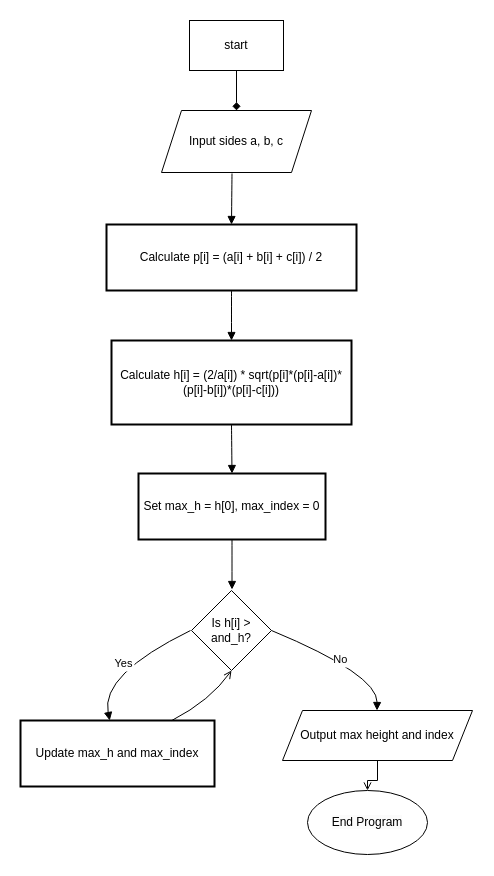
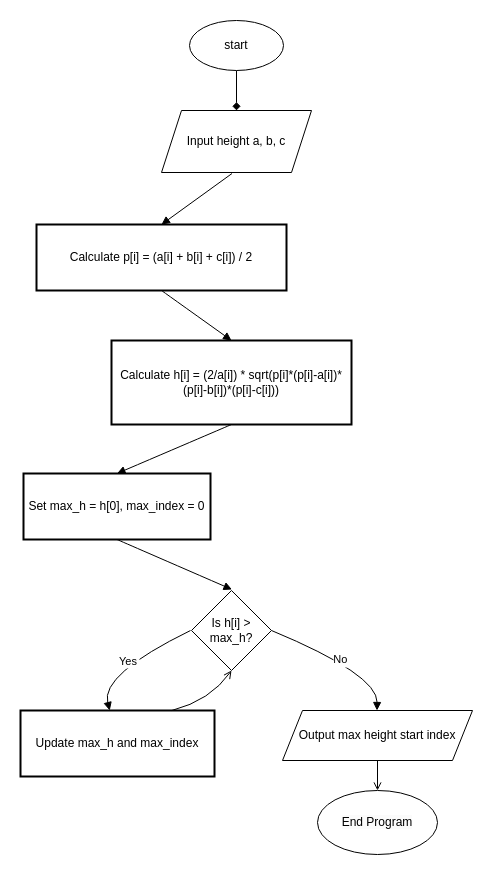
  <mxCell id="0" />
  <mxCell id="1" parent="0" />
- <mxCell id="2" value="Calculate p[i] = (a[i] + b[i] + c[i]) / 2" style="whiteSpace=wrap;strokeWidth=2;" vertex="1" parent="1"><mxGeometry x="106" y="224" width="250" height="66" as="geometry" /></mxCell>
+ <mxCell id="2" value="Calculate p[i] = (a[i] + b[i] + c[i]) / 2" style="whiteSpace=wrap;strokeWidth=2;" vertex="1" parent="1"><mxGeometry x="36" y="224" width="250" height="66" as="geometry" /></mxCell>
  <mxCell id="3" value="Calculate h[i] = (2/a[i]) * sqrt(p[i]*(p[i]-a[i])*(p[i]-b[i])*(p[i]-c[i]))" style="whiteSpace=wrap;strokeWidth=2;" vertex="1" parent="1"><mxGeometry x="111" y="340" width="240" height="84" as="geometry" /></mxCell>
- <mxCell id="4" value="Set max_h = h[0], max_index = 0" style="whiteSpace=wrap;strokeWidth=2;" vertex="1" parent="1"><mxGeometry x="138" y="473" width="187" height="66" as="geometry" /></mxCell>
- <mxCell id="5" value="Update max_h and max_index" style="whiteSpace=wrap;strokeWidth=2;" vertex="1" parent="1"><mxGeometry x="20" y="720" width="194" height="66" as="geometry" /></mxCell>
+ <mxCell id="4" value="Set max_h = h[0], max_index = 0" style="whiteSpace=wrap;strokeWidth=2;" vertex="1" parent="1"><mxGeometry x="23" y="473" width="187" height="66" as="geometry" /></mxCell>
+ <mxCell id="5" value="Update max_h and max_index" style="whiteSpace=wrap;strokeWidth=2;" vertex="1" parent="1"><mxGeometry x="20" y="710" width="194" height="66" as="geometry" /></mxCell>
  <mxCell id="6" value="" style="curved=1;startArrow=none;endArrow=block;exitX=0.5;exitY=1.01;entryX=0.5;entryY=-0.01;rounded=0;" edge="1" parent="1" target="2"><mxGeometry relative="1" as="geometry"><Array as="points" /><mxPoint x="231.5" y="173" as="sourcePoint" /></mxGeometry></mxCell>
  <mxCell id="7" value="" style="curved=1;startArrow=none;endArrow=block;exitX=0.5;exitY=0.99;entryX=0.5;entryY=0;rounded=0;" edge="1" parent="1" source="2" target="3"><mxGeometry relative="1" as="geometry"><Array as="points" /></mxGeometry></mxCell>
  <mxCell id="8" value="" style="curved=1;startArrow=none;endArrow=block;exitX=0.5;exitY=0.99;entryX=0.5;entryY=0;rounded=0;" edge="1" parent="1" source="3" target="4"><mxGeometry relative="1" as="geometry"><Array as="points" /></mxGeometry></mxCell>
  <mxCell id="9" value="" style="curved=1;startArrow=none;endArrow=block;exitX=0.5;exitY=1;entryX=0.5;entryY=0;rounded=0;" edge="1" parent="1" source="4"><mxGeometry relative="1" as="geometry"><Array as="points" /><mxPoint x="231.5" y="589" as="targetPoint" /></mxGeometry></mxCell>
  <mxCell id="10" value="Yes" style="curved=1;startArrow=none;endArrow=block;entryX=0.46;entryY=0;rounded=0;" edge="1" parent="1" target="5"><mxGeometry relative="1" as="geometry"><Array as="points"><mxPoint x="100" y="674" /></Array><mxPoint x="190" y="630" as="sourcePoint" /></mxGeometry></mxCell>
  <mxCell id="11" value="" style="curved=1;startArrow=none;endArrow=open;exitX=0.78;exitY=0;rounded=0;entryX=0.5;entryY=1;entryDx=0;entryDy=0;" edge="1" parent="1" source="5" target="13"><mxGeometry relative="1" as="geometry"><Array as="points"><mxPoint x="210" y="700" /></Array><mxPoint x="230" y="680" as="targetPoint" /></mxGeometry></mxCell>
  <mxCell id="12" value="No" style="curved=1;startArrow=none;endArrow=block;exitX=1;exitY=0.5;entryX=0.5;entryY=0;rounded=0;exitDx=0;exitDy=0;" edge="1" parent="1" source="13"><mxGeometry relative="1" as="geometry"><Array as="points"><mxPoint x="377" y="674" /></Array><mxPoint x="288.853" y="637" as="sourcePoint" /><mxPoint x="376.5" y="710" as="targetPoint" /></mxGeometry></mxCell>
- <mxCell id="13" value="Is h[i] &amp;gt; and_h?" style="rhombus;whiteSpace=wrap;html=1;" vertex="1" parent="1"><mxGeometry x="191" y="590" width="80" height="80" as="geometry" /></mxCell>
+ <mxCell id="13" value="Is h[i] &amp;gt; max_h?" style="rhombus;whiteSpace=wrap;html=1;" vertex="1" parent="1"><mxGeometry x="191" y="590" width="80" height="80" as="geometry" /></mxCell>
  <mxCell id="14" value="" style="edgeStyle=orthogonalEdgeStyle;rounded=0;orthogonalLoop=1;jettySize=auto;html=1;endArrow=open;" edge="1" parent="1" source="15" target="16"><mxGeometry relative="1" as="geometry" /></mxCell>
- <mxCell id="15" value="Output max height and index" style="shape=parallelogram;perimeter=parallelogramPerimeter;whiteSpace=wrap;html=1;fixedSize=1;" vertex="1" parent="1"><mxGeometry x="282" y="710" width="190" height="50" as="geometry" /></mxCell>
- <mxCell id="16" value="&lt;span style=&quot;color: rgb(0, 0, 0); font-family: Helvetica; font-size: 12px; font-style: normal; font-variant-ligatures: normal; font-variant-caps: normal; font-weight: 400; letter-spacing: normal; orphans: 2; text-align: center; text-indent: 0px; text-transform: none; widows: 2; word-spacing: 0px; -webkit-text-stroke-width: 0px; white-space: normal; background-color: rgb(251, 251, 251); text-decoration-thickness: initial; text-decoration-style: initial; text-decoration-color: initial; display: inline !important; float: none;&quot;&gt;End Program&lt;/span&gt;" style="ellipse;whiteSpace=wrap;html=1;" vertex="1" parent="1"><mxGeometry x="307" y="790" width="120" height="64" as="geometry" /></mxCell>
- <mxCell id="17" value="Input sides a, b, c" style="shape=parallelogram;perimeter=parallelogramPerimeter;whiteSpace=wrap;html=1;fixedSize=1;" vertex="1" parent="1"><mxGeometry x="161" y="110" width="150" height="62" as="geometry" /></mxCell>
+ <mxCell id="15" value="Output max height start index" style="shape=parallelogram;perimeter=parallelogramPerimeter;whiteSpace=wrap;html=1;fixedSize=1;" vertex="1" parent="1"><mxGeometry x="282" y="710" width="190" height="50" as="geometry" /></mxCell>
+ <mxCell id="16" value="&lt;span style=&quot;color: rgb(0, 0, 0); font-family: Helvetica; font-size: 12px; font-style: normal; font-variant-ligatures: normal; font-variant-caps: normal; font-weight: 400; letter-spacing: normal; orphans: 2; text-align: center; text-indent: 0px; text-transform: none; widows: 2; word-spacing: 0px; -webkit-text-stroke-width: 0px; white-space: normal; background-color: rgb(251, 251, 251); text-decoration-thickness: initial; text-decoration-style: initial; text-decoration-color: initial; display: inline !important; float: none;&quot;&gt;End Program&lt;/span&gt;" style="ellipse;whiteSpace=wrap;html=1;" vertex="1" parent="1"><mxGeometry x="317" y="790" width="120" height="64" as="geometry" /></mxCell>
+ <mxCell id="17" value="Input height a, b, c" style="shape=parallelogram;perimeter=parallelogramPerimeter;whiteSpace=wrap;html=1;fixedSize=1;" vertex="1" parent="1"><mxGeometry x="161" y="110" width="150" height="62" as="geometry" /></mxCell>
  <mxCell id="18" value="" style="edgeStyle=orthogonalEdgeStyle;rounded=0;orthogonalLoop=1;jettySize=auto;html=1;endArrow=diamond;" edge="1" parent="1" source="19" target="17"><mxGeometry relative="1" as="geometry" /></mxCell>
- <mxCell id="19" value="start" style="whiteSpace=wrap;html=1;rounded=0;" vertex="1" parent="1"><mxGeometry x="189" y="20" width="94" height="50" as="geometry" /></mxCell>
+ <mxCell id="19" value="start" style="ellipse;whiteSpace=wrap;html=1;" vertex="1" parent="1"><mxGeometry x="189" y="20" width="94" height="50" as="geometry" /></mxCell>
